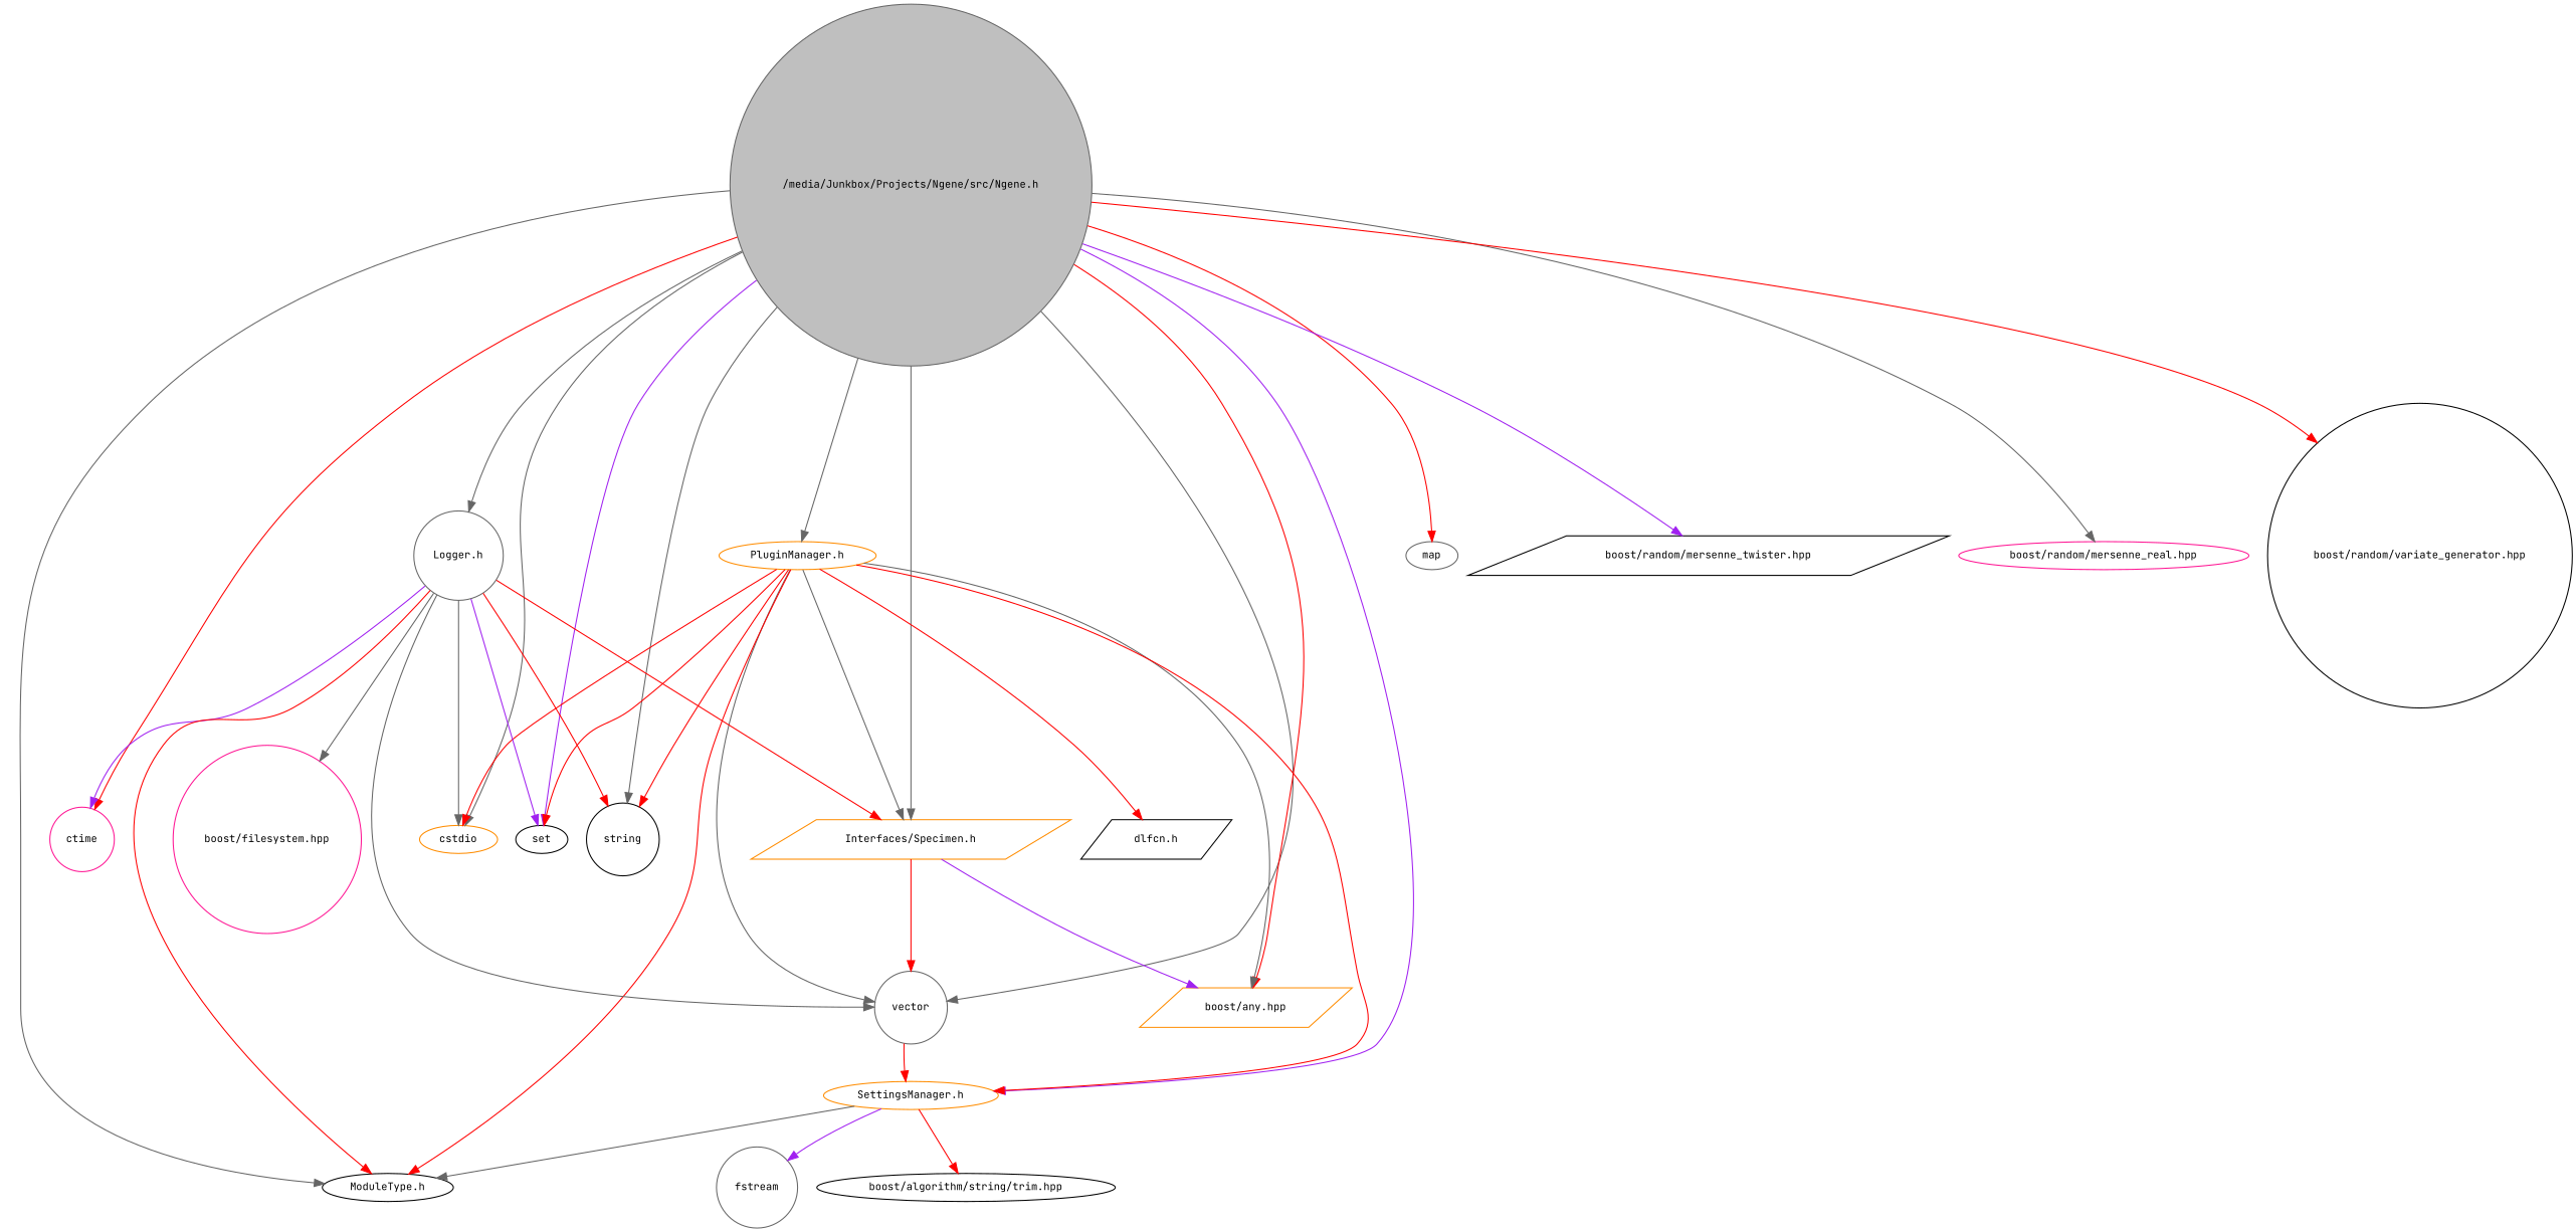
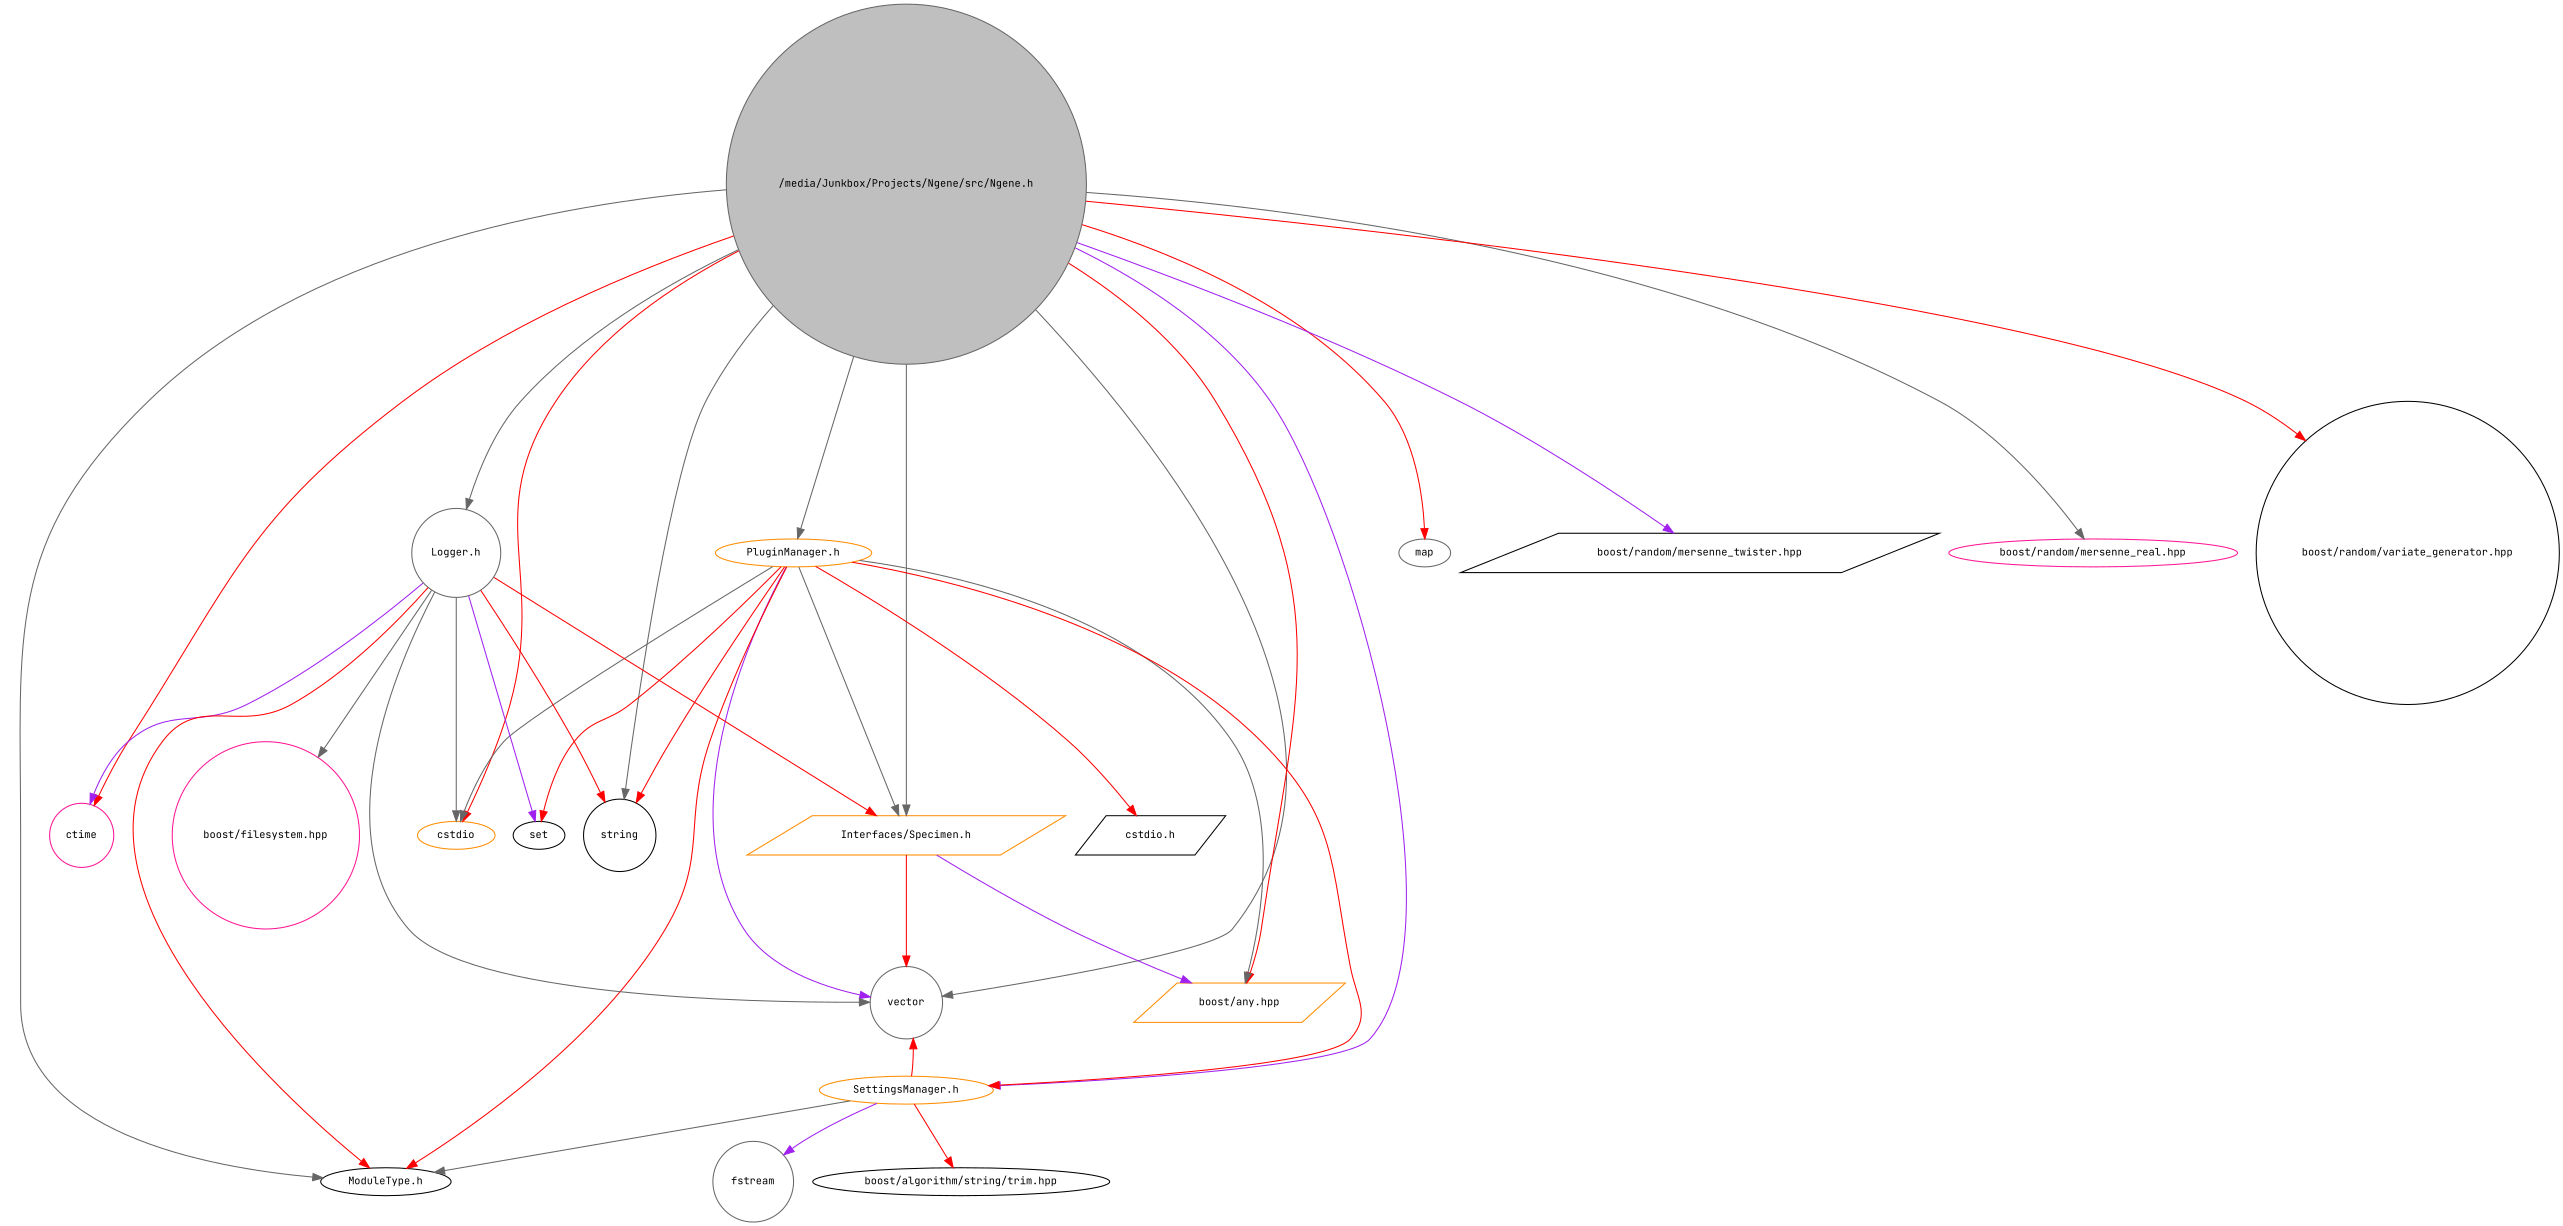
  digraph {
    fontname="JetBrains Mono"
    node [color=black fillcolor=white fontname="JetBrains Mono" fontsize=10 shape=circle style=filled]
    edge [color=red fontname="JetBrains Mono" fontsize=10 labelfontname="FreeSans.ttf" labelfontsize=10 style=solid]
    n1 [color=gray40 fillcolor=grey75 fontcolor=black height=0.2 label="/media/Junkbox/Projects/Ngene/src/Ngene.h" width=0.4]
    n2 [color=darkorange height=0.2 label=cstdio shape=ellipse width=0.4]
    n3 [color=deeppink height=0.2 label=ctime width=0.4]
    n4 [color=gray40 height=0.2 label=map shape=ellipse width=0.4]
    n5 [height=0.2 label=set shape=ellipse width=0.4]
    n6 [height=0.2 label=string width=0.4]
    n7 [color=gray40 height=0.2 label=vector width=0.4]
    n8 [color=darkorange height=0.2 label="boost/any.hpp" shape=parallelogram width=0.4]
    n9 [height=0.2 label="boost/random/mersenne_twister.hpp" shape=parallelogram width=0.4]
    n10 [color=deeppink height=0.2 label="boost/random/mersenne_real.hpp" shape=ellipse width=0.4]
    n11 [height=0.2 label="boost/random/variate_generator.hpp" width=0.4]
    n12 [height=0.2 label="ModuleType.h" shape=ellipse width=0.4]
    n13 [color=darkorange height=0.2 label="SettingsManager.h" shape=ellipse width=0.4]
    n14 [color=darkorange height=0.2 label="PluginManager.h" shape=ellipse width=0.4]
    n15 [color=darkorange height=0.2 label="Interfaces/Specimen.h" shape=parallelogram width=0.4]
    n16 [color=gray40 height=0.2 label="Logger.h" width=0.4]
    n17 [color=gray40 height=0.2 label=fstream width=0.4]
    n18 [height=0.2 label="boost/algorithm/string/trim.hpp" shape=ellipse width=0.4]
-   n19 [height=0.2 label="dlfcn.h" shape=parallelogram width=0.4]
+   n19 [height=0.2 label="cstdio.h" shape=parallelogram width=0.4]
    n20 [color=deeppink height=0.2 label="boost/filesystem.hpp" width=0.4]
-   n1 -> n2 [color=gray40]
+   n1 -> n2
    n1 -> n3
    n1 -> n4
-   n1 -> n5 [color=purple]
    n1 -> n6 [color=gray40]
    n1 -> n7 [color=gray40]
    n1 -> n8
    n1 -> n9 [color=purple]
    n1 -> n10 [color=gray40]
    n1 -> n11
    n1 -> n12 [color=gray40]
    n1 -> n13 [color=purple]
    n1 -> n14 [color=gray40]
    n1 -> n15 [color=gray40]
    n1 -> n16 [color=gray40]
-   n7 -> n13
+   n13 -> n7
    n13 -> n12 [color=gray40]
    n13 -> n17 [color=purple]
    n13 -> n18
-   n14 -> n2
+   n14 -> n2 [color=gray40]
    n14 -> n5
    n14 -> n6
-   n14 -> n7 [color=gray40]
+   n14 -> n7 [color=purple]
    n14 -> n8 [color=gray40]
    n14 -> n12
    n14 -> n13
    n14 -> n15 [color=gray40]
    n14 -> n19
    n15 -> n7
    n15 -> n8 [color=purple]
    n16 -> n2 [color=gray40]
    n16 -> n3 [color=purple]
    n16 -> n5 [color=purple]
    n16 -> n6
    n16 -> n7 [color=gray40]
    n16 -> n12
    n16 -> n15
    n16 -> n20 [color=gray40]
  }
